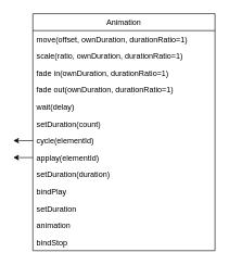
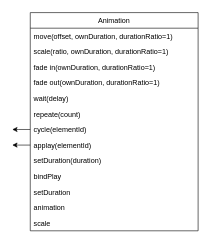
  <mxCell id="0" />
  <mxCell id="1" parent="0" />
  <mxCell id="2" value="Animation" style="swimlane;fontStyle=0;childLayout=stackLayout;horizontal=1;startSize=26;fillColor=none;horizontalStack=0;resizeParent=1;resizeParentMax=0;resizeLast=0;collapsible=1;marginBottom=0;" vertex="1" parent="1"><mxGeometry x="50" y="20" width="280" height="364" as="geometry" /></mxCell>
  <mxCell id="3" value="move(offset, ownDuration, durationRatio=1)" style="text;strokeColor=none;fillColor=none;align=left;verticalAlign=top;spacingLeft=4;spacingRight=4;overflow=hidden;rotatable=0;points=[[0,0.5],[1,0.5]];portConstraint=eastwest;" vertex="1" parent="2"><mxGeometry y="26" width="280" height="26" as="geometry" /></mxCell>
  <mxCell id="4" value="scale(ratio, ownDuration, durationRatio=1)" style="text;strokeColor=none;fillColor=none;align=left;verticalAlign=top;spacingLeft=4;spacingRight=4;overflow=hidden;rotatable=0;points=[[0,0.5],[1,0.5]];portConstraint=eastwest;" vertex="1" parent="2"><mxGeometry y="52" width="280" height="26" as="geometry" /></mxCell>
  <mxCell id="5" value="fade in(ownDuration, durationRatio=1)" style="text;strokeColor=none;fillColor=none;align=left;verticalAlign=top;spacingLeft=4;spacingRight=4;overflow=hidden;rotatable=0;points=[[0,0.5],[1,0.5]];portConstraint=eastwest;" vertex="1" parent="2"><mxGeometry y="78" width="280" height="26" as="geometry" /></mxCell>
  <mxCell id="6" value="fade out(ownDuration, durationRatio=1)" style="text;strokeColor=none;fillColor=none;align=left;verticalAlign=top;spacingLeft=4;spacingRight=4;overflow=hidden;rotatable=0;points=[[0,0.5],[1,0.5]];portConstraint=eastwest;" vertex="1" parent="2"><mxGeometry y="104" width="280" height="26" as="geometry" /></mxCell>
  <mxCell id="7" value="wait(delay)" style="text;strokeColor=none;fillColor=none;align=left;verticalAlign=top;spacingLeft=4;spacingRight=4;overflow=hidden;rotatable=0;points=[[0,0.5],[1,0.5]];portConstraint=eastwest;" vertex="1" parent="2"><mxGeometry y="130" width="280" height="26" as="geometry" /></mxCell>
- <mxCell id="8" value="setDuration(count)" style="text;strokeColor=none;fillColor=none;align=left;verticalAlign=top;spacingLeft=4;spacingRight=4;overflow=hidden;rotatable=0;points=[[0,0.5],[1,0.5]];portConstraint=eastwest;" vertex="1" parent="2"><mxGeometry y="156" width="280" height="26" as="geometry" /></mxCell>
+ <mxCell id="8" value="repeate(count)" style="text;strokeColor=none;fillColor=none;align=left;verticalAlign=top;spacingLeft=4;spacingRight=4;overflow=hidden;rotatable=0;points=[[0,0.5],[1,0.5]];portConstraint=eastwest;" vertex="1" parent="2"><mxGeometry y="156" width="280" height="26" as="geometry" /></mxCell>
  <mxCell id="9" value="cycle(elementId)" style="text;strokeColor=none;fillColor=none;align=left;verticalAlign=top;spacingLeft=4;spacingRight=4;overflow=hidden;rotatable=0;points=[[0,0.5],[1,0.5]];portConstraint=eastwest;" vertex="1" parent="2"><mxGeometry y="182" width="280" height="26" as="geometry" /></mxCell>
  <mxCell id="10" value="applay(elementId)" style="text;strokeColor=none;fillColor=none;align=left;verticalAlign=top;spacingLeft=4;spacingRight=4;overflow=hidden;rotatable=0;points=[[0,0.5],[1,0.5]];portConstraint=eastwest;" vertex="1" parent="2"><mxGeometry y="208" width="280" height="26" as="geometry" /></mxCell>
  <mxCell id="11" value="setDuration(duration)" style="text;strokeColor=none;fillColor=none;align=left;verticalAlign=top;spacingLeft=4;spacingRight=4;overflow=hidden;rotatable=0;points=[[0,0.5],[1,0.5]];portConstraint=eastwest;" vertex="1" parent="2"><mxGeometry y="234" width="280" height="26" as="geometry" /></mxCell>
  <mxCell id="12" value="bindPlay" style="text;strokeColor=none;fillColor=none;align=left;verticalAlign=top;spacingLeft=4;spacingRight=4;overflow=hidden;rotatable=0;points=[[0,0.5],[1,0.5]];portConstraint=eastwest;" vertex="1" parent="2"><mxGeometry y="260" width="280" height="26" as="geometry" /></mxCell>
  <mxCell id="13" value="setDuration&#10;" style="text;strokeColor=none;fillColor=none;align=left;verticalAlign=top;spacingLeft=4;spacingRight=4;overflow=hidden;rotatable=0;points=[[0,0.5],[1,0.5]];portConstraint=eastwest;" vertex="1" parent="2"><mxGeometry y="286" width="280" height="26" as="geometry" /></mxCell>
  <mxCell id="14" value="animation" style="text;strokeColor=none;fillColor=none;align=left;verticalAlign=top;spacingLeft=4;spacingRight=4;overflow=hidden;rotatable=0;points=[[0,0.5],[1,0.5]];portConstraint=eastwest;" vertex="1" parent="2"><mxGeometry y="312" width="280" height="26" as="geometry" /></mxCell>
- <mxCell id="15" value="bindStop" style="text;strokeColor=none;fillColor=none;align=left;verticalAlign=top;spacingLeft=4;spacingRight=4;overflow=hidden;rotatable=0;points=[[0,0.5],[1,0.5]];portConstraint=eastwest;" vertex="1" parent="2"><mxGeometry y="338" width="280" height="26" as="geometry" /></mxCell>
+ <mxCell id="15" value="scale" style="text;strokeColor=none;fillColor=none;align=left;verticalAlign=top;spacingLeft=4;spacingRight=4;overflow=hidden;rotatable=0;points=[[0,0.5],[1,0.5]];portConstraint=eastwest;" vertex="1" parent="2"><mxGeometry y="338" width="280" height="26" as="geometry" /></mxCell>
  <mxCell id="16" style="edgeStyle=orthogonalEdgeStyle;rounded=0;orthogonalLoop=1;jettySize=auto;html=1;" edge="1" parent="1" source="9"><mxGeometry relative="1" as="geometry"><mxPoint x="20" y="215" as="targetPoint" /></mxGeometry></mxCell>
  <mxCell id="17" style="edgeStyle=orthogonalEdgeStyle;rounded=0;orthogonalLoop=1;jettySize=auto;html=1;" edge="1" parent="1" source="10"><mxGeometry relative="1" as="geometry"><mxPoint x="20" y="241" as="targetPoint" /></mxGeometry></mxCell>
